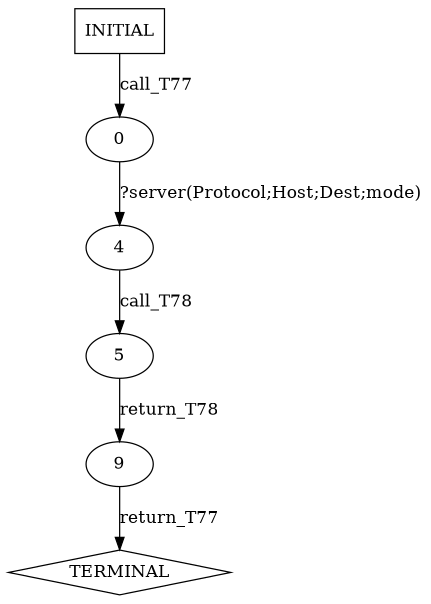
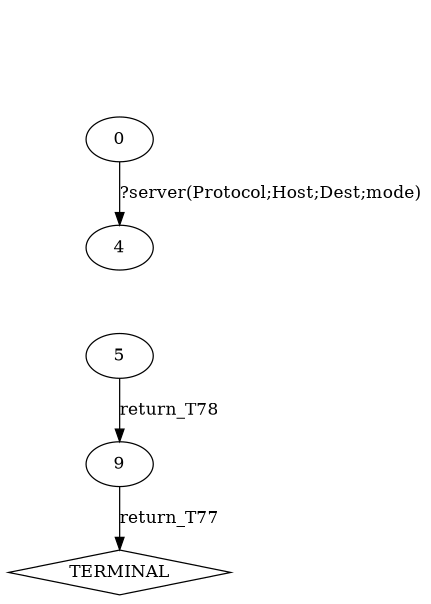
  digraph {
-   n1 [label=INITIAL shape=box]
    n2 [label=0]
    n3 [label=4]
    n4 [label=TERMINAL shape=diamond]
    n5 [label=5]
    n6 [label=9]
-   n1 -> n2 [label=call_T77]
    n2 -> n3 [label="?server(Protocol;Host;Dest;mode)"]
-   n3 -> n5 [label=call_T78]
    n5 -> n6 [label=return_T78]
    n6 -> n4 [label=return_T77]
  }
